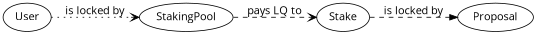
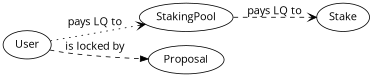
  digraph {
    fontname="Open Sans"
    rankdir=LR
    node [fontname="Open Sans"]
    edge [arrowhead=vee fontname="Open Sans" style=dashed]
    User
    StakingPool
    Stake
    Proposal
-   User -> StakingPool [label="is locked by" style=dotted]
+   User -> StakingPool [label="pays LQ to" style=dotted]
    StakingPool -> Stake [label="pays LQ to"]
-   Stake -> Proposal [arrowhead=normal label="is locked by"]
+   User -> Proposal [arrowhead=normal label="is locked by"]
  }
